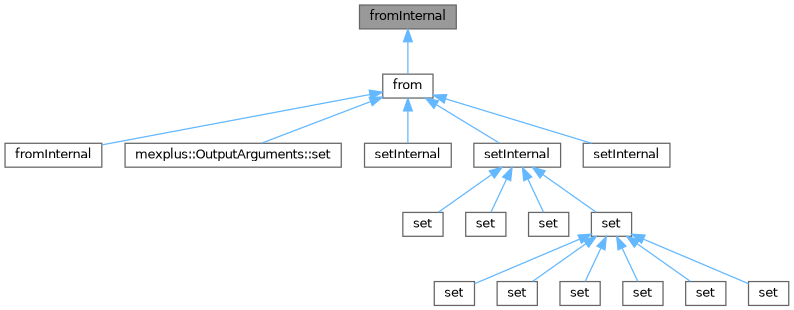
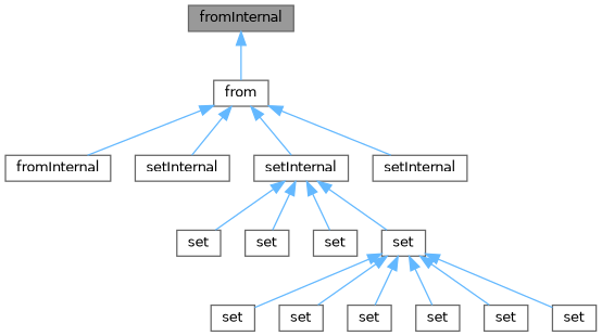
  digraph {
    rankdir=TB
    node [color=grey40 fillcolor=white fontname=Helvetica fontsize=10 shape=box style=filled]
    edge [color=steelblue1 dir=back fontname=Helvetica fontsize=10 labelfontname=Helvetica labelfontsize=10 style=solid]
    n1 [color=gray40 fillcolor=grey60 fontcolor=black height=0.2 label=fromInternal width=0.4]
    n2 [height=0.2 label=from width=0.4]
    n3 [height=0.2 label=fromInternal width=0.4]
-   n4 [height=0.2 label="mexplus::OutputArguments::set" width=0.4]
    n5 [height=0.2 label=setInternal width=0.4]
    n6 [height=0.2 label=setInternal width=0.4]
    n7 [height=0.2 label=setInternal width=0.4]
    n8 [height=0.2 label=set width=0.4]
    n9 [height=0.2 label=set width=0.4]
    n10 [height=0.2 label=set width=0.4]
    n11 [height=0.2 label=set width=0.4]
    n12 [height=0.2 label=set width=0.4]
    n13 [height=0.2 label=set width=0.4]
    n14 [height=0.2 label=set width=0.4]
    n15 [height=0.2 label=set width=0.4]
    n16 [height=0.2 label=set width=0.4]
    n17 [height=0.2 label=set width=0.4]
    n1 -> n2
    n2 -> n3
-   n2 -> n4
    n2 -> n5
    n2 -> n6
    n2 -> n7
    n6 -> n8
    n6 -> n9
    n6 -> n10
    n6 -> n11
    n11 -> n12
    n11 -> n13
    n11 -> n14
    n11 -> n15
    n11 -> n16
    n11 -> n17
  }
